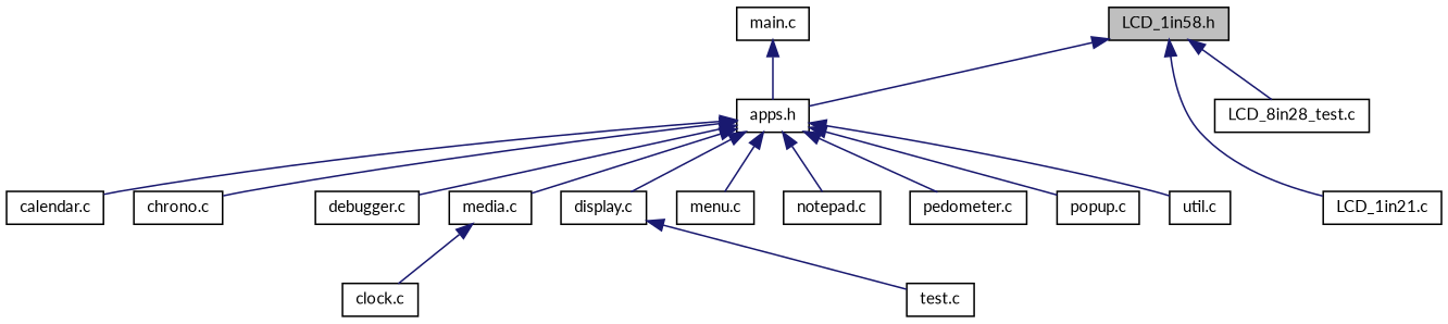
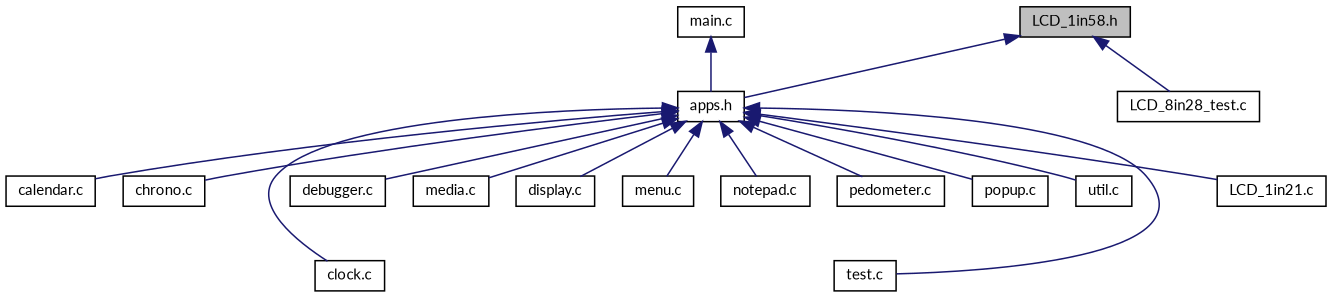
  digraph {
    fontname=Lato
    node [color=black fontname=Lato fontsize=10 shape=record]
    edge [color=midnightblue dir=back fontname=Lato fontsize=10 labelfontname=Helvetica labelfontsize=10 style=solid]
    n1 [fillcolor=grey75 fontcolor=black height=0.2 label="LCD_1in58.h" style=filled width=0.4]
    n2 [height=0.2 label="apps.h" width=0.4]
    n3 [height=0.2 label="LCD_8in28_test.c" width=0.4]
    n4 [height=0.2 label="LCD_1in21.c" width=0.4]
    n5 [height=0.2 label="test.c" width=0.4]
    n6 [height=0.2 label="calendar.c" width=0.4]
    n7 [height=0.2 label="chrono.c" width=0.4]
    n8 [height=0.2 label="clock.c" width=0.4]
    n9 [height=0.2 label="debugger.c" width=0.4]
    n10 [height=0.2 label="display.c" width=0.4]
    n11 [height=0.2 label="media.c" width=0.4]
    n12 [height=0.2 label="menu.c" width=0.4]
    n13 [height=0.2 label="notepad.c" width=0.4]
    n14 [height=0.2 label="pedometer.c" width=0.4]
    n15 [height=0.2 label="popup.c" width=0.4]
    n16 [height=0.2 label="util.c" width=0.4]
    n17 [height=0.2 label="main.c" width=0.4]
    n1 -> n2
    n1 -> n3
-   n1 -> n4
-   n10 -> n5
+   n2 -> n4
+   n2 -> n5
    n2 -> n6
    n2 -> n7
-   n11 -> n8
+   n2 -> n8
    n2 -> n9
    n2 -> n10
    n2 -> n11
    n2 -> n12
    n2 -> n13
    n2 -> n14
    n2 -> n15
    n2 -> n16
    n17 -> n2
  }
